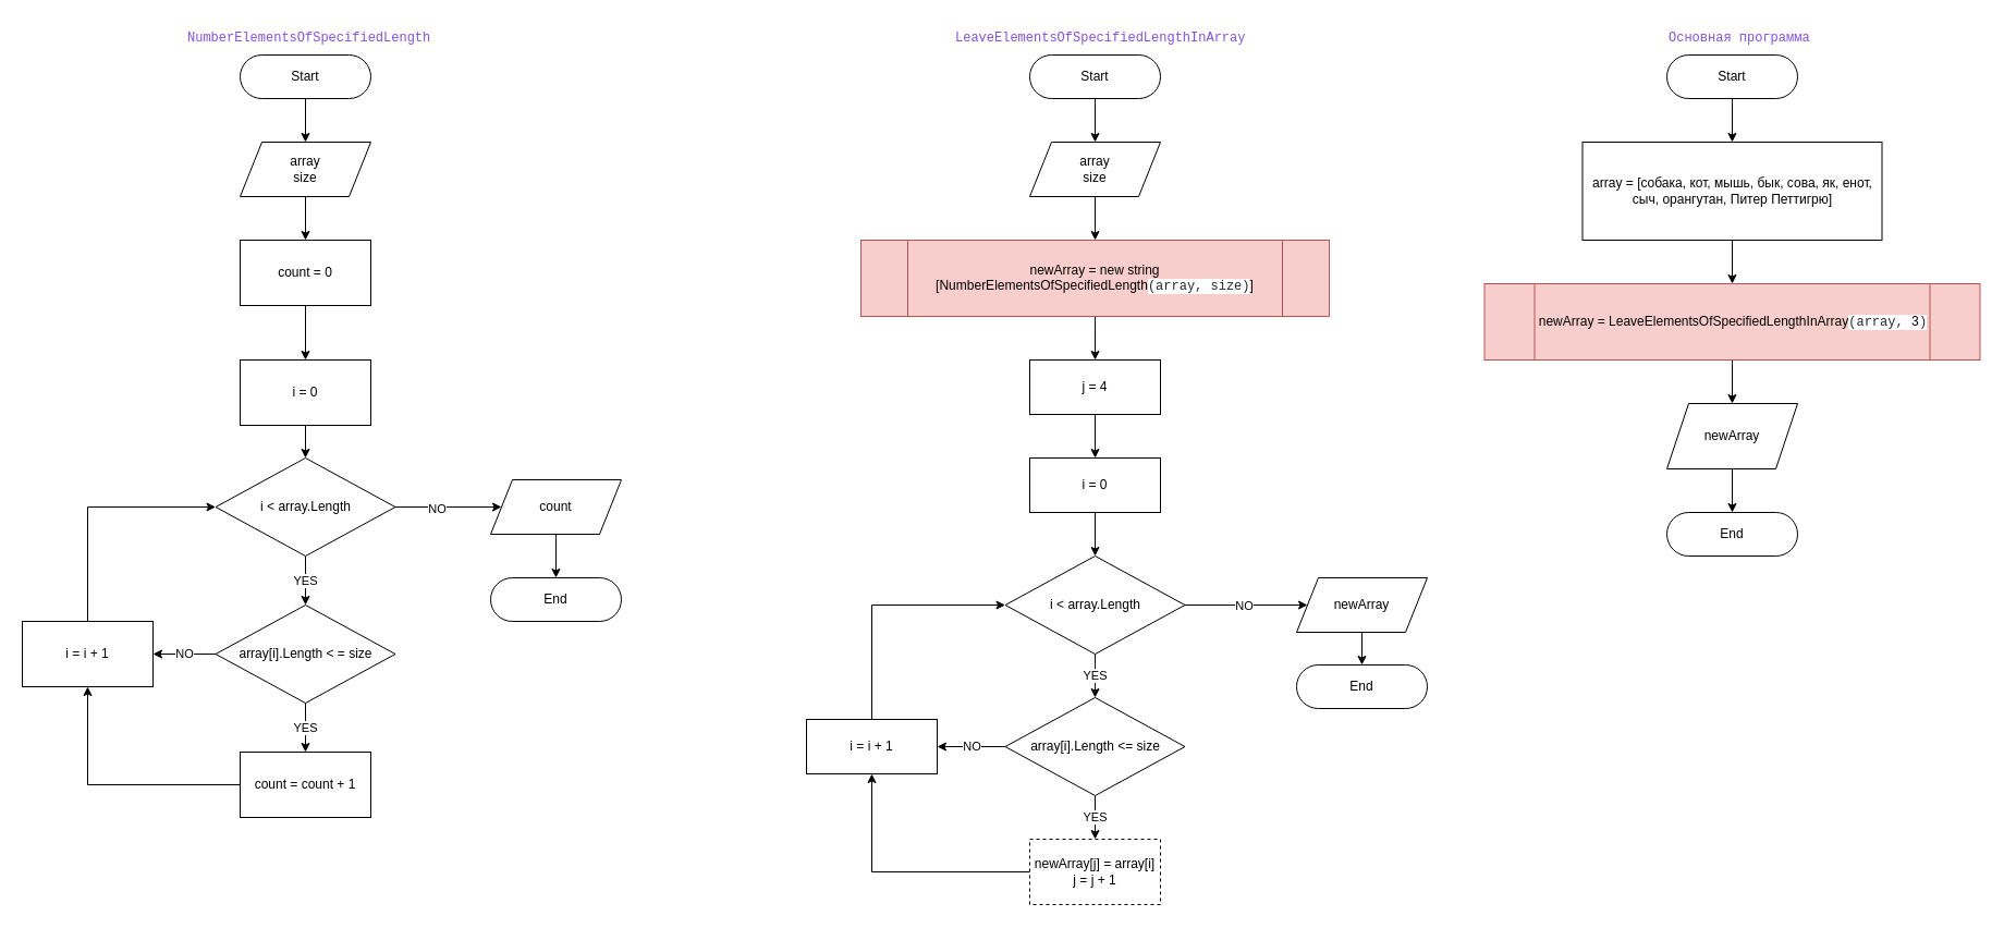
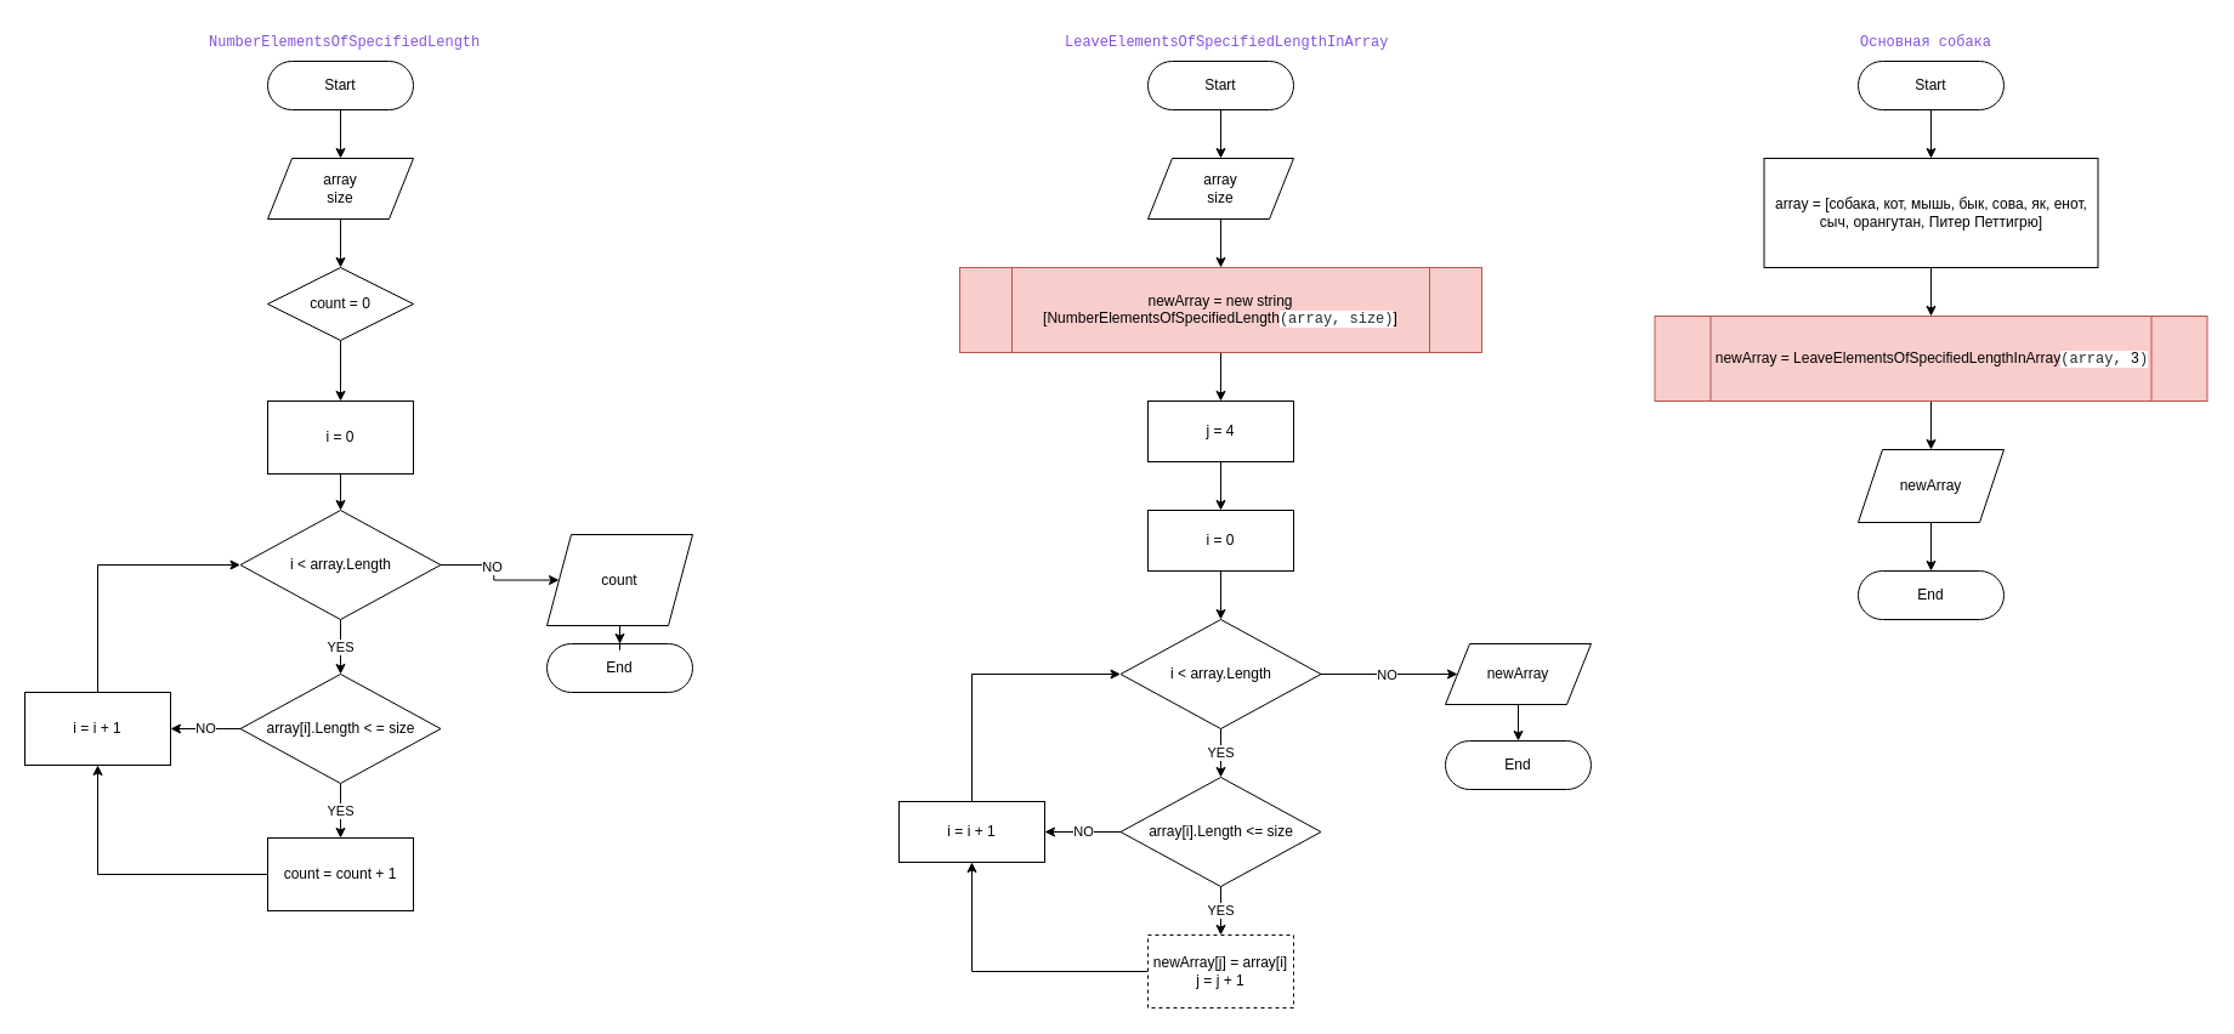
  <mxCell id="0" />
  <mxCell id="1" parent="0" />
  <mxCell id="2" style="edgeStyle=orthogonalEdgeStyle;rounded=0;orthogonalLoop=1;jettySize=auto;html=1;entryX=0.5;entryY=0;entryDx=0;entryDy=0;" edge="1" parent="1" source="3" target="16"><mxGeometry relative="1" as="geometry" /></mxCell>
  <mxCell id="3" value="Start" style="rounded=1;whiteSpace=wrap;html=1;arcSize=50;" vertex="1" parent="1"><mxGeometry x="220" y="50" width="120" height="40" as="geometry" /></mxCell>
  <mxCell id="4" value="End" style="rounded=1;whiteSpace=wrap;html=1;arcSize=50;" vertex="1" parent="1"><mxGeometry x="450" y="530" width="120" height="40" as="geometry" /></mxCell>
  <mxCell id="5" value="&lt;span style=&quot;color: rgb(130, 80, 223); font-family: ui-monospace, SFMono-Regular, &amp;quot;SF Mono&amp;quot;, Menlo, Consolas, &amp;quot;Liberation Mono&amp;quot;, monospace; font-size: 12px; font-style: normal; font-variant-ligatures: normal; font-variant-caps: normal; font-weight: 400; letter-spacing: normal; orphans: 2; text-align: start; text-indent: 0px; text-transform: none; widows: 2; word-spacing: 0px; -webkit-text-stroke-width: 0px; background-color: rgb(255, 255, 255); text-decoration-thickness: initial; text-decoration-style: initial; text-decoration-color: initial; float: none; display: inline !important;&quot;&gt;NumberElementsOfSpecifiedLength&lt;/span&gt;" style="text;whiteSpace=wrap;html=1;" vertex="1" parent="1"><mxGeometry x="170" y="20" width="240" height="40" as="geometry" /></mxCell>
  <mxCell id="6" style="edgeStyle=orthogonalEdgeStyle;rounded=0;orthogonalLoop=1;jettySize=auto;html=1;exitX=0.5;exitY=1;exitDx=0;exitDy=0;" edge="1" parent="1"><mxGeometry relative="1" as="geometry"><mxPoint x="280" y="180" as="sourcePoint" /><mxPoint x="280" y="180" as="targetPoint" /></mxGeometry></mxCell>
  <mxCell id="7" style="edgeStyle=orthogonalEdgeStyle;rounded=0;orthogonalLoop=1;jettySize=auto;html=1;entryX=0.5;entryY=0;entryDx=0;entryDy=0;" edge="1" parent="1" source="8" target="10"><mxGeometry relative="1" as="geometry" /></mxCell>
- <mxCell id="8" value="count = 0" style="rounded=0;whiteSpace=wrap;html=1;" vertex="1" parent="1"><mxGeometry x="220" y="220" width="120" height="60" as="geometry" /></mxCell>
+ <mxCell id="8" value="count = 0" style="rhombus;whiteSpace=wrap;html=1;" vertex="1" parent="1"><mxGeometry x="220" y="220" width="120" height="60" as="geometry" /></mxCell>
  <mxCell id="9" style="edgeStyle=orthogonalEdgeStyle;rounded=0;orthogonalLoop=1;jettySize=auto;html=1;entryX=0.5;entryY=0;entryDx=0;entryDy=0;" edge="1" parent="1" source="10" target="14"><mxGeometry relative="1" as="geometry" /></mxCell>
  <mxCell id="10" value="i = 0" style="rounded=0;whiteSpace=wrap;html=1;" vertex="1" parent="1"><mxGeometry x="220" y="330" width="120" height="60" as="geometry" /></mxCell>
  <mxCell id="11" style="edgeStyle=orthogonalEdgeStyle;rounded=0;orthogonalLoop=1;jettySize=auto;html=1;entryX=0;entryY=0.5;entryDx=0;entryDy=0;" edge="1" parent="1" source="14" target="23"><mxGeometry relative="1" as="geometry" /></mxCell>
  <mxCell id="12" value="NO" style="edgeLabel;html=1;align=center;verticalAlign=middle;resizable=0;points=[];" vertex="1" connectable="0" parent="11"><mxGeometry x="-0.251" y="-1" relative="1" as="geometry"><mxPoint x="1" as="offset" /></mxGeometry></mxCell>
  <mxCell id="13" value="YES" style="edgeStyle=orthogonalEdgeStyle;rounded=0;orthogonalLoop=1;jettySize=auto;html=1;entryX=0.5;entryY=0;entryDx=0;entryDy=0;" edge="1" parent="1" source="14" target="19"><mxGeometry relative="1" as="geometry" /></mxCell>
  <mxCell id="14" value="i &amp;lt; array.Length" style="rhombus;whiteSpace=wrap;html=1;" vertex="1" parent="1"><mxGeometry x="197.5" y="420" width="165" height="90" as="geometry" /></mxCell>
  <mxCell id="15" style="edgeStyle=orthogonalEdgeStyle;rounded=0;orthogonalLoop=1;jettySize=auto;html=1;exitX=0.5;exitY=1;exitDx=0;exitDy=0;entryX=0.5;entryY=0;entryDx=0;entryDy=0;" edge="1" parent="1" source="16" target="8"><mxGeometry relative="1" as="geometry" /></mxCell>
  <mxCell id="16" value="array&lt;br&gt;size" style="shape=parallelogram;perimeter=parallelogramPerimeter;whiteSpace=wrap;html=1;fixedSize=1;" vertex="1" parent="1"><mxGeometry x="220" y="130" width="120" height="50" as="geometry" /></mxCell>
  <mxCell id="17" value="YES" style="edgeStyle=orthogonalEdgeStyle;rounded=0;orthogonalLoop=1;jettySize=auto;html=1;entryX=0.5;entryY=0;entryDx=0;entryDy=0;" edge="1" parent="1" source="19" target="21"><mxGeometry relative="1" as="geometry" /></mxCell>
  <mxCell id="18" value="NO" style="edgeStyle=orthogonalEdgeStyle;rounded=0;orthogonalLoop=1;jettySize=auto;html=1;exitX=0;exitY=0.5;exitDx=0;exitDy=0;entryX=1;entryY=0.5;entryDx=0;entryDy=0;" edge="1" parent="1" source="19" target="25"><mxGeometry relative="1" as="geometry" /></mxCell>
  <mxCell id="19" value="array[i].Length &amp;lt; = size" style="rhombus;whiteSpace=wrap;html=1;" vertex="1" parent="1"><mxGeometry x="197.5" y="555" width="165" height="90" as="geometry" /></mxCell>
  <mxCell id="20" style="edgeStyle=orthogonalEdgeStyle;rounded=0;orthogonalLoop=1;jettySize=auto;html=1;entryX=0.5;entryY=1;entryDx=0;entryDy=0;" edge="1" parent="1" source="21" target="25"><mxGeometry relative="1" as="geometry" /></mxCell>
  <mxCell id="21" value="count = count + 1" style="rounded=0;whiteSpace=wrap;html=1;" vertex="1" parent="1"><mxGeometry x="220" y="690" width="120" height="60" as="geometry" /></mxCell>
  <mxCell id="22" style="edgeStyle=orthogonalEdgeStyle;rounded=0;orthogonalLoop=1;jettySize=auto;html=1;entryX=0.5;entryY=0;entryDx=0;entryDy=0;" edge="1" parent="1" source="23" target="4"><mxGeometry relative="1" as="geometry" /></mxCell>
- <mxCell id="23" value="count" style="shape=parallelogram;perimeter=parallelogramPerimeter;whiteSpace=wrap;html=1;fixedSize=1;" vertex="1" parent="1"><mxGeometry x="450" y="440" width="120" height="50" as="geometry" /></mxCell>
+ <mxCell id="23" value="count" style="shape=parallelogram;perimeter=parallelogramPerimeter;whiteSpace=wrap;html=1;fixedSize=1;" vertex="1" parent="1"><mxGeometry x="450" y="440" width="120" height="75" as="geometry" /></mxCell>
  <mxCell id="24" style="edgeStyle=orthogonalEdgeStyle;rounded=0;orthogonalLoop=1;jettySize=auto;html=1;exitX=0.5;exitY=0;exitDx=0;exitDy=0;entryX=0;entryY=0.5;entryDx=0;entryDy=0;" edge="1" parent="1" source="25" target="14"><mxGeometry relative="1" as="geometry" /></mxCell>
  <mxCell id="25" value="i = i + 1" style="rounded=0;whiteSpace=wrap;html=1;" vertex="1" parent="1"><mxGeometry x="20" y="570" width="120" height="60" as="geometry" /></mxCell>
  <mxCell id="26" style="edgeStyle=orthogonalEdgeStyle;rounded=0;orthogonalLoop=1;jettySize=auto;html=1;entryX=0.5;entryY=0;entryDx=0;entryDy=0;" edge="1" parent="1" source="27" target="30"><mxGeometry relative="1" as="geometry" /></mxCell>
  <mxCell id="27" value="Start" style="rounded=1;whiteSpace=wrap;html=1;arcSize=50;" vertex="1" parent="1"><mxGeometry x="945" y="50" width="120" height="40" as="geometry" /></mxCell>
  <mxCell id="28" value="&lt;span style=&quot;color: rgb(130, 80, 223); font-family: ui-monospace, SFMono-Regular, &amp;quot;SF Mono&amp;quot;, Menlo, Consolas, &amp;quot;Liberation Mono&amp;quot;, monospace; font-size: 12px; font-style: normal; font-variant-ligatures: normal; font-variant-caps: normal; font-weight: 400; letter-spacing: normal; orphans: 2; text-align: start; text-indent: 0px; text-transform: none; widows: 2; word-spacing: 0px; -webkit-text-stroke-width: 0px; background-color: rgb(255, 255, 255); text-decoration-thickness: initial; text-decoration-style: initial; text-decoration-color: initial; float: none; display: inline !important;&quot;&gt;LeaveElementsOfSpecifiedLengthInArray&lt;/span&gt;" style="text;whiteSpace=wrap;html=1;" vertex="1" parent="1"><mxGeometry x="875" y="20" width="280" height="40" as="geometry" /></mxCell>
  <mxCell id="29" style="edgeStyle=orthogonalEdgeStyle;rounded=0;orthogonalLoop=1;jettySize=auto;html=1;entryX=0.5;entryY=0;entryDx=0;entryDy=0;" edge="1" parent="1" source="30" target="32"><mxGeometry relative="1" as="geometry" /></mxCell>
  <mxCell id="30" value="array&lt;br&gt;size" style="shape=parallelogram;perimeter=parallelogramPerimeter;whiteSpace=wrap;html=1;fixedSize=1;" vertex="1" parent="1"><mxGeometry x="945" y="130" width="120" height="50" as="geometry" /></mxCell>
  <mxCell id="31" style="edgeStyle=orthogonalEdgeStyle;rounded=0;orthogonalLoop=1;jettySize=auto;html=1;exitX=0.5;exitY=1;exitDx=0;exitDy=0;entryX=0.5;entryY=0;entryDx=0;entryDy=0;" edge="1" parent="1" source="32" target="34"><mxGeometry relative="1" as="geometry" /></mxCell>
  <mxCell id="32" value="newArray = new string [NumberElementsOfSpecifiedLength&lt;span style=&quot;color: rgb(36, 41, 47); font-family: ui-monospace, SFMono-Regular, &amp;quot;SF Mono&amp;quot;, Menlo, Consolas, &amp;quot;Liberation Mono&amp;quot;, monospace; text-align: start; background-color: rgb(255, 255, 255);&quot;&gt;(&lt;/span&gt;&lt;span style=&quot;box-sizing: border-box; color: rgb(36, 41, 47); font-family: ui-monospace, SFMono-Regular, &amp;quot;SF Mono&amp;quot;, Menlo, Consolas, &amp;quot;Liberation Mono&amp;quot;, monospace; text-align: start; background-color: rgb(255, 255, 255);&quot; class=&quot;pl-smi&quot;&gt;array&lt;/span&gt;&lt;span style=&quot;color: rgb(36, 41, 47); font-family: ui-monospace, SFMono-Regular, &amp;quot;SF Mono&amp;quot;, Menlo, Consolas, &amp;quot;Liberation Mono&amp;quot;, monospace; text-align: start; background-color: rgb(255, 255, 255);&quot;&gt;, &lt;/span&gt;&lt;span style=&quot;box-sizing: border-box; color: rgb(36, 41, 47); font-family: ui-monospace, SFMono-Regular, &amp;quot;SF Mono&amp;quot;, Menlo, Consolas, &amp;quot;Liberation Mono&amp;quot;, monospace; text-align: start; background-color: rgb(255, 255, 255);&quot; class=&quot;pl-smi&quot;&gt;size&lt;/span&gt;&lt;span style=&quot;color: rgb(36, 41, 47); font-family: ui-monospace, SFMono-Regular, &amp;quot;SF Mono&amp;quot;, Menlo, Consolas, &amp;quot;Liberation Mono&amp;quot;, monospace; text-align: start; background-color: rgb(255, 255, 255);&quot;&gt;)&lt;/span&gt;]" style="shape=process;whiteSpace=wrap;html=1;backgroundOutline=1;fillColor=#f8cecc;strokeColor=#b85450;" vertex="1" parent="1"><mxGeometry x="790" y="220" width="430" height="70" as="geometry" /></mxCell>
  <mxCell id="33" style="edgeStyle=orthogonalEdgeStyle;rounded=0;orthogonalLoop=1;jettySize=auto;html=1;exitX=0.5;exitY=1;exitDx=0;exitDy=0;entryX=0.5;entryY=0;entryDx=0;entryDy=0;" edge="1" parent="1" source="34" target="36"><mxGeometry relative="1" as="geometry" /></mxCell>
  <mxCell id="34" value="j = 4" style="rounded=0;whiteSpace=wrap;html=1;" vertex="1" parent="1"><mxGeometry x="945" y="330" width="120" height="50" as="geometry" /></mxCell>
  <mxCell id="35" style="edgeStyle=orthogonalEdgeStyle;rounded=0;orthogonalLoop=1;jettySize=auto;html=1;entryX=0.5;entryY=0;entryDx=0;entryDy=0;" edge="1" parent="1" source="36" target="40"><mxGeometry relative="1" as="geometry" /></mxCell>
  <mxCell id="36" value="i = 0" style="rounded=0;whiteSpace=wrap;html=1;" vertex="1" parent="1"><mxGeometry x="945" y="420" width="120" height="50" as="geometry" /></mxCell>
  <mxCell id="37" value="YES" style="edgeStyle=orthogonalEdgeStyle;rounded=0;orthogonalLoop=1;jettySize=auto;html=1;entryX=0.5;entryY=0;entryDx=0;entryDy=0;" edge="1" parent="1" source="40" target="43"><mxGeometry relative="1" as="geometry" /></mxCell>
  <mxCell id="38" style="edgeStyle=orthogonalEdgeStyle;rounded=0;orthogonalLoop=1;jettySize=auto;html=1;entryX=0;entryY=0.5;entryDx=0;entryDy=0;" edge="1" parent="1" source="40" target="49"><mxGeometry relative="1" as="geometry" /></mxCell>
  <mxCell id="39" value="NO" style="edgeLabel;html=1;align=center;verticalAlign=middle;resizable=0;points=[];" vertex="1" connectable="0" parent="38"><mxGeometry x="-0.209" y="-2" relative="1" as="geometry"><mxPoint x="10" y="-2" as="offset" /></mxGeometry></mxCell>
  <mxCell id="40" value="i &amp;lt; array.Length" style="rhombus;whiteSpace=wrap;html=1;" vertex="1" parent="1"><mxGeometry x="922.5" y="510" width="165" height="90" as="geometry" /></mxCell>
  <mxCell id="41" value="YES" style="edgeStyle=orthogonalEdgeStyle;rounded=0;orthogonalLoop=1;jettySize=auto;html=1;entryX=0.5;entryY=0;entryDx=0;entryDy=0;" edge="1" parent="1" source="43" target="45"><mxGeometry relative="1" as="geometry" /></mxCell>
  <mxCell id="42" value="NO" style="edgeStyle=orthogonalEdgeStyle;rounded=0;orthogonalLoop=1;jettySize=auto;html=1;entryX=1;entryY=0.5;entryDx=0;entryDy=0;" edge="1" parent="1" source="43" target="47"><mxGeometry relative="1" as="geometry" /></mxCell>
  <mxCell id="43" value="array[i].Length &amp;lt;= size" style="rhombus;whiteSpace=wrap;html=1;" vertex="1" parent="1"><mxGeometry x="922.5" y="640" width="165" height="90" as="geometry" /></mxCell>
  <mxCell id="44" style="edgeStyle=orthogonalEdgeStyle;rounded=0;orthogonalLoop=1;jettySize=auto;html=1;entryX=0.5;entryY=1;entryDx=0;entryDy=0;" edge="1" parent="1" source="45" target="47"><mxGeometry relative="1" as="geometry" /></mxCell>
  <mxCell id="45" value="newArray[j] = array[i]&lt;br&gt;j = j + 1" style="rounded=0;whiteSpace=wrap;html=1;dashed=1;" vertex="1" parent="1"><mxGeometry x="945" y="770" width="120" height="60" as="geometry" /></mxCell>
  <mxCell id="46" style="edgeStyle=orthogonalEdgeStyle;rounded=0;orthogonalLoop=1;jettySize=auto;html=1;entryX=0;entryY=0.5;entryDx=0;entryDy=0;" edge="1" parent="1" source="47" target="40"><mxGeometry relative="1" as="geometry"><mxPoint x="810" y="575" as="targetPoint" /><Array as="points"><mxPoint x="800" y="555" /></Array></mxGeometry></mxCell>
  <mxCell id="47" value="i = i + 1" style="rounded=0;whiteSpace=wrap;html=1;" vertex="1" parent="1"><mxGeometry x="740" y="660" width="120" height="50" as="geometry" /></mxCell>
  <mxCell id="48" style="edgeStyle=orthogonalEdgeStyle;rounded=0;orthogonalLoop=1;jettySize=auto;html=1;entryX=0.5;entryY=0;entryDx=0;entryDy=0;" edge="1" parent="1" source="49" target="50"><mxGeometry relative="1" as="geometry" /></mxCell>
  <mxCell id="49" value="newArray" style="shape=parallelogram;perimeter=parallelogramPerimeter;whiteSpace=wrap;html=1;fixedSize=1;" vertex="1" parent="1"><mxGeometry x="1190" y="530" width="120" height="50" as="geometry" /></mxCell>
  <mxCell id="50" value="End" style="rounded=1;whiteSpace=wrap;html=1;arcSize=50;" vertex="1" parent="1"><mxGeometry x="1190" y="610" width="120" height="40" as="geometry" /></mxCell>
  <mxCell id="51" style="edgeStyle=orthogonalEdgeStyle;rounded=0;orthogonalLoop=1;jettySize=auto;html=1;entryX=0.5;entryY=0;entryDx=0;entryDy=0;" edge="1" parent="1" source="52" target="55"><mxGeometry relative="1" as="geometry" /></mxCell>
  <mxCell id="52" value="Start" style="rounded=1;whiteSpace=wrap;html=1;arcSize=50;" vertex="1" parent="1"><mxGeometry x="1530" y="50" width="120" height="40" as="geometry" /></mxCell>
- <mxCell id="53" value="&lt;font face=&quot;ui-monospace, SFMono-Regular, SF Mono, Menlo, Consolas, Liberation Mono, monospace&quot; color=&quot;#8250df&quot;&gt;&lt;span style=&quot;background-color: rgb(255, 255, 255);&quot;&gt;Основная программа&lt;/span&gt;&lt;/font&gt;" style="text;whiteSpace=wrap;html=1;" vertex="1" parent="1"><mxGeometry x="1530" y="20" width="140" height="40" as="geometry" /></mxCell>
+ <mxCell id="53" value="&lt;font face=&quot;ui-monospace, SFMono-Regular, SF Mono, Menlo, Consolas, Liberation Mono, monospace&quot; color=&quot;#8250df&quot;&gt;&lt;span style=&quot;background-color: rgb(255, 255, 255);&quot;&gt;Основная собака&lt;/span&gt;&lt;/font&gt;" style="text;whiteSpace=wrap;html=1;" vertex="1" parent="1"><mxGeometry x="1530" y="20" width="140" height="40" as="geometry" /></mxCell>
  <mxCell id="54" style="edgeStyle=orthogonalEdgeStyle;rounded=0;orthogonalLoop=1;jettySize=auto;html=1;entryX=0.5;entryY=0;entryDx=0;entryDy=0;" edge="1" parent="1" source="55" target="57"><mxGeometry relative="1" as="geometry" /></mxCell>
  <mxCell id="55" value="array = [собака, кот, мышь, бык, сова, як, енот, сыч, орангутан, Питер Петтигрю]" style="rounded=0;whiteSpace=wrap;html=1;" vertex="1" parent="1"><mxGeometry x="1452.5" y="130" width="275" height="90" as="geometry" /></mxCell>
  <mxCell id="56" style="edgeStyle=orthogonalEdgeStyle;rounded=0;orthogonalLoop=1;jettySize=auto;html=1;entryX=0.5;entryY=0;entryDx=0;entryDy=0;" edge="1" parent="1" source="57" target="59"><mxGeometry relative="1" as="geometry" /></mxCell>
  <mxCell id="57" value="newArray =&amp;nbsp;LeaveElementsOfSpecifiedLengthInArray&lt;span style=&quot;color: rgb(36, 41, 47); font-family: ui-monospace, SFMono-Regular, &amp;quot;SF Mono&amp;quot;, Menlo, Consolas, &amp;quot;Liberation Mono&amp;quot;, monospace; text-align: start; background-color: rgb(255, 255, 255);&quot;&gt;(&lt;/span&gt;&lt;span style=&quot;box-sizing: border-box; color: rgb(36, 41, 47); font-family: ui-monospace, SFMono-Regular, &amp;quot;SF Mono&amp;quot;, Menlo, Consolas, &amp;quot;Liberation Mono&amp;quot;, monospace; text-align: start; background-color: rgb(255, 255, 255);&quot; class=&quot;pl-smi&quot;&gt;array&lt;/span&gt;&lt;span style=&quot;color: rgb(36, 41, 47); font-family: ui-monospace, SFMono-Regular, &amp;quot;SF Mono&amp;quot;, Menlo, Consolas, &amp;quot;Liberation Mono&amp;quot;, monospace; text-align: start; background-color: rgb(255, 255, 255);&quot;&gt;, &lt;/span&gt;&lt;span style=&quot;box-sizing: border-box; color: var(--color-prettylights-syntax-constant); font-family: ui-monospace, SFMono-Regular, &amp;quot;SF Mono&amp;quot;, Menlo, Consolas, &amp;quot;Liberation Mono&amp;quot;, monospace; text-align: start; background-color: rgb(255, 255, 255);&quot; class=&quot;pl-c1&quot;&gt;3&lt;/span&gt;&lt;span style=&quot;color: rgb(36, 41, 47); font-family: ui-monospace, SFMono-Regular, &amp;quot;SF Mono&amp;quot;, Menlo, Consolas, &amp;quot;Liberation Mono&amp;quot;, monospace; text-align: start; background-color: rgb(255, 255, 255);&quot;&gt;)&lt;/span&gt;" style="shape=process;whiteSpace=wrap;html=1;backgroundOutline=1;fillColor=#f8cecc;strokeColor=#b85450;" vertex="1" parent="1"><mxGeometry x="1362.5" y="260" width="455" height="70" as="geometry" /></mxCell>
  <mxCell id="58" style="edgeStyle=orthogonalEdgeStyle;rounded=0;orthogonalLoop=1;jettySize=auto;html=1;entryX=0.5;entryY=0;entryDx=0;entryDy=0;" edge="1" parent="1" source="59" target="60"><mxGeometry relative="1" as="geometry" /></mxCell>
  <mxCell id="59" value="newArray" style="shape=parallelogram;perimeter=parallelogramPerimeter;whiteSpace=wrap;html=1;fixedSize=1;" vertex="1" parent="1"><mxGeometry x="1530" y="370" width="120" height="60" as="geometry" /></mxCell>
  <mxCell id="60" value="End" style="rounded=1;whiteSpace=wrap;html=1;arcSize=50;" vertex="1" parent="1"><mxGeometry x="1530" y="470" width="120" height="40" as="geometry" /></mxCell>
